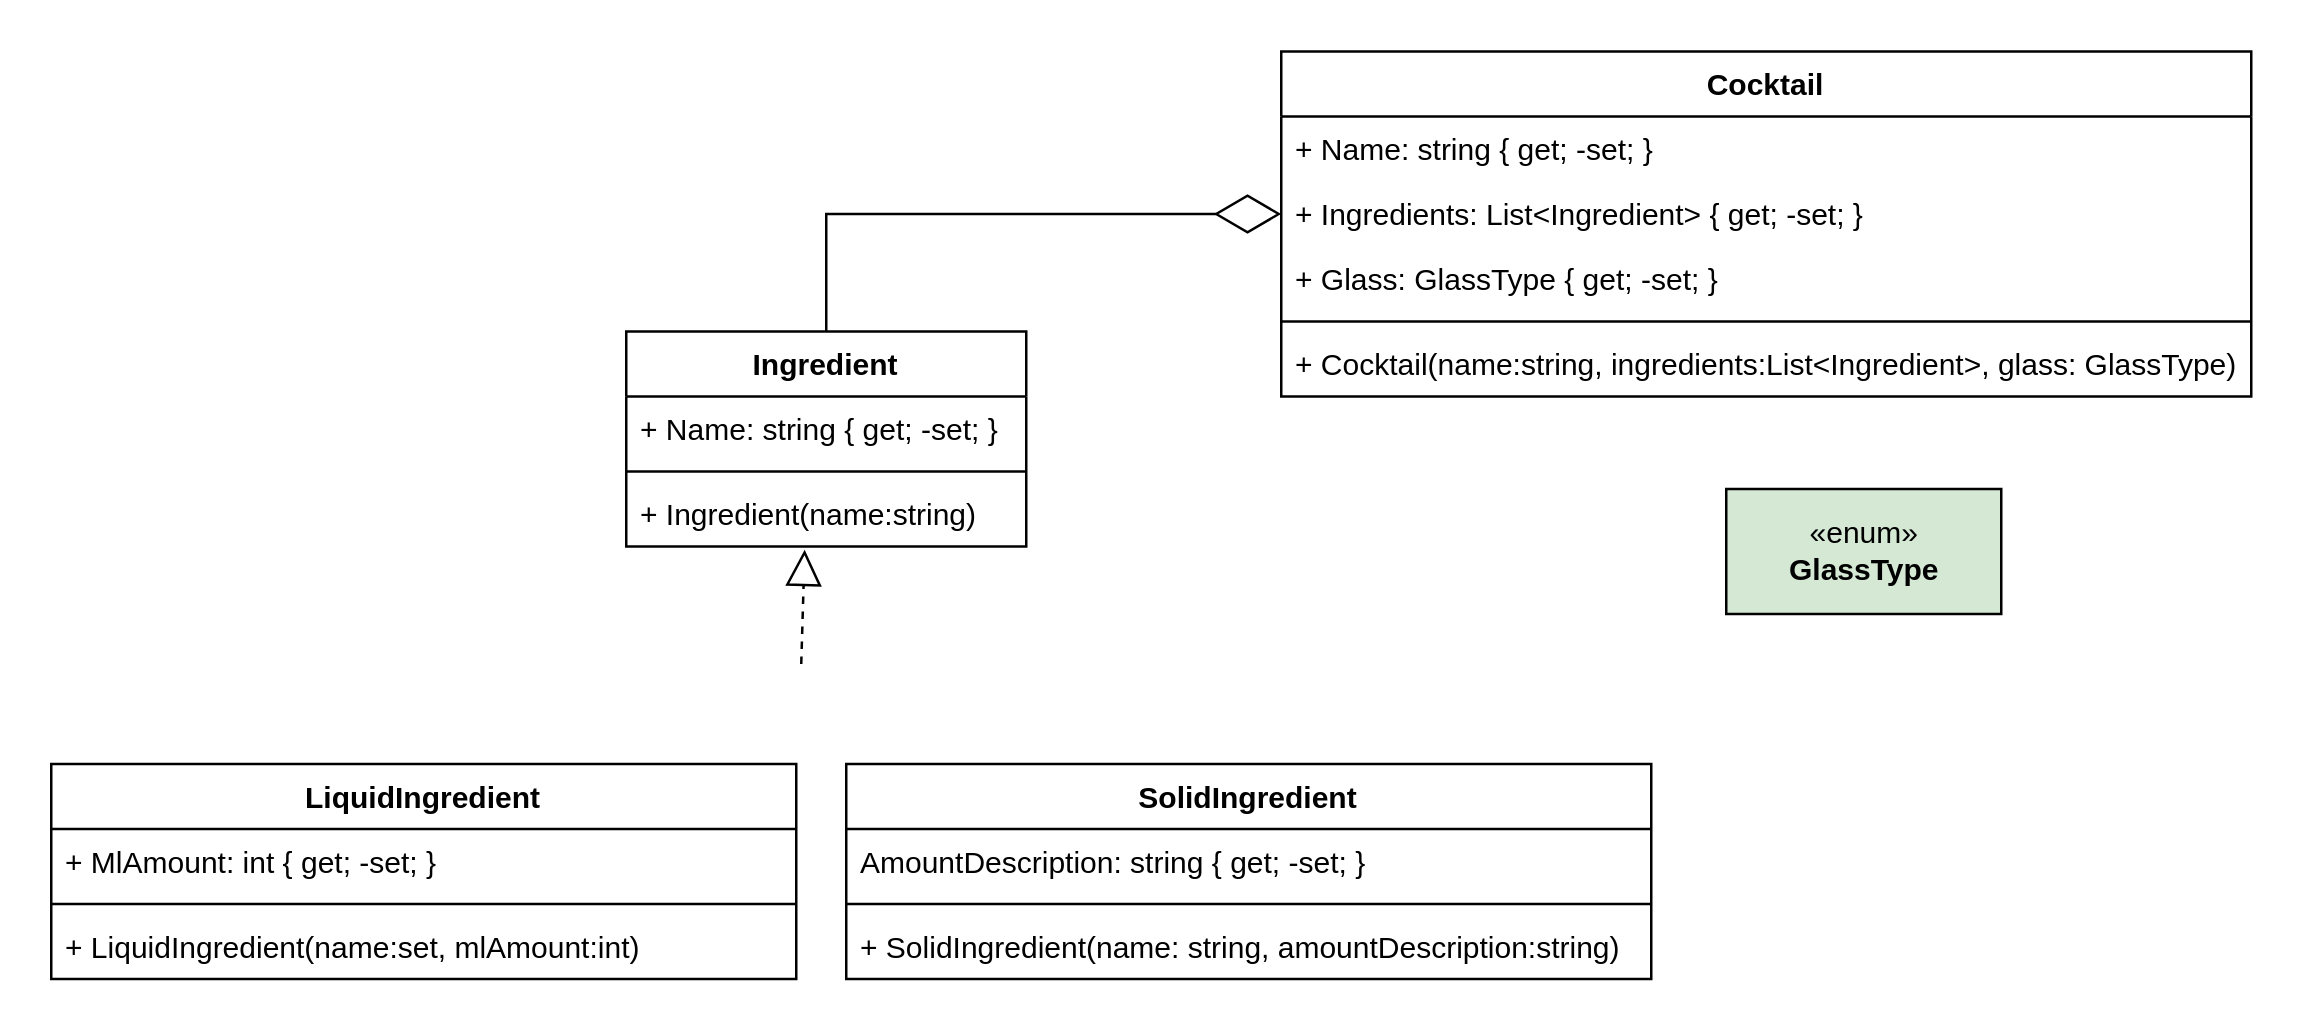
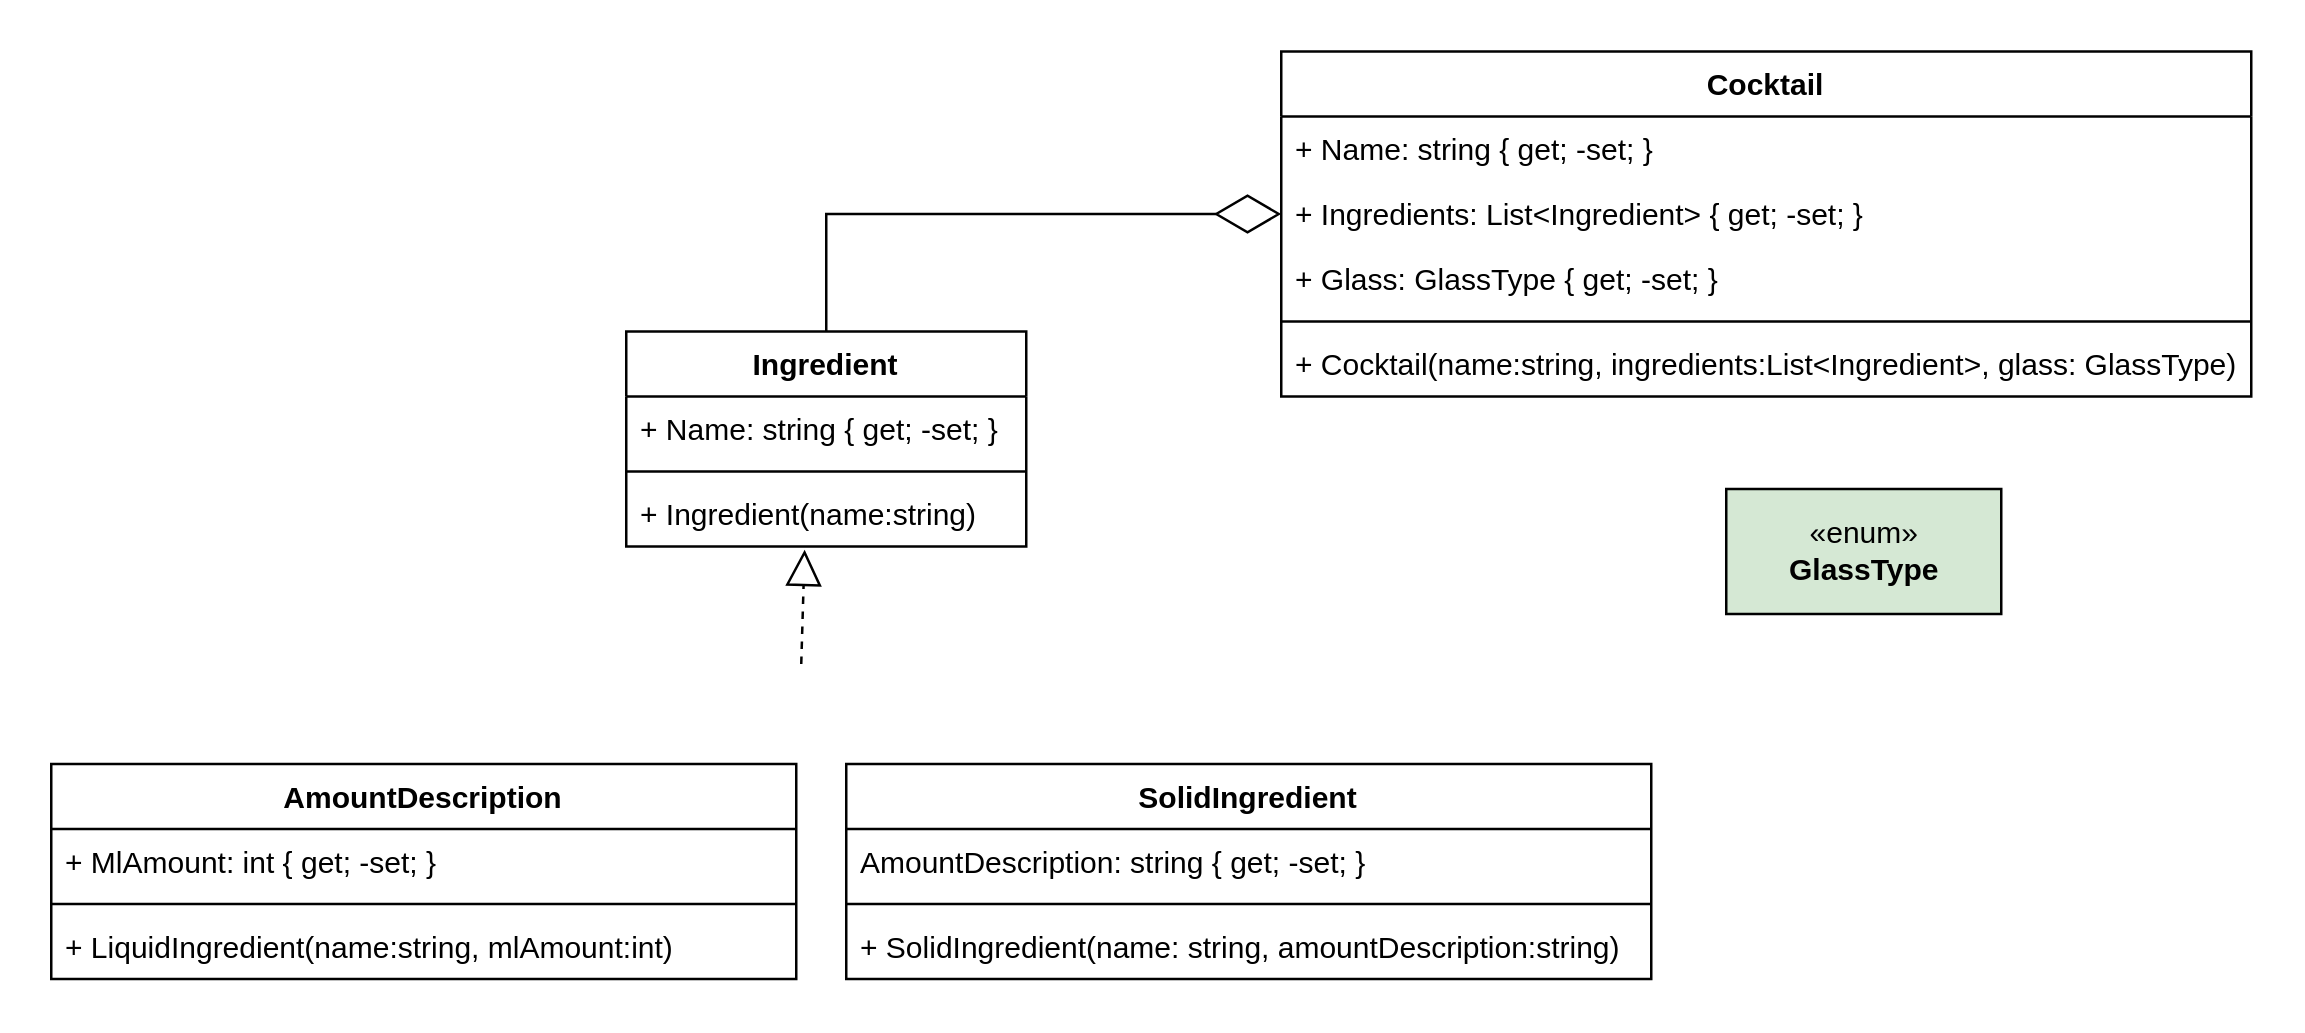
  <mxCell id="0" />
  <mxCell id="1" parent="0" />
  <mxCell id="2" value="Cocktail" style="swimlane;fontStyle=1;align=center;verticalAlign=top;childLayout=stackLayout;horizontal=1;startSize=26;horizontalStack=0;resizeParent=1;resizeParentMax=0;resizeLast=0;collapsible=1;marginBottom=0;" vertex="1" parent="1"><mxGeometry x="512" y="20" width="388" height="138" as="geometry" /></mxCell>
  <mxCell id="3" value="+ Name: string { get; -set; }" style="text;strokeColor=none;fillColor=none;align=left;verticalAlign=top;spacingLeft=4;spacingRight=4;overflow=hidden;rotatable=0;points=[[0,0.5],[1,0.5]];portConstraint=eastwest;" vertex="1" parent="2"><mxGeometry y="26" width="388" height="26" as="geometry" /></mxCell>
  <mxCell id="4" value="+ Ingredients: List&lt;Ingredient&gt; { get; -set; }" style="text;strokeColor=none;fillColor=none;align=left;verticalAlign=top;spacingLeft=4;spacingRight=4;overflow=hidden;rotatable=0;points=[[0,0.5],[1,0.5]];portConstraint=eastwest;" vertex="1" parent="2"><mxGeometry y="52" width="388" height="26" as="geometry" /></mxCell>
  <mxCell id="5" value="+ Glass: GlassType { get; -set; }" style="text;strokeColor=none;fillColor=none;align=left;verticalAlign=top;spacingLeft=4;spacingRight=4;overflow=hidden;rotatable=0;points=[[0,0.5],[1,0.5]];portConstraint=eastwest;" vertex="1" parent="2"><mxGeometry y="78" width="388" height="26" as="geometry" /></mxCell>
  <mxCell id="6" value="" style="line;strokeWidth=1;fillColor=none;align=left;verticalAlign=middle;spacingTop=-1;spacingLeft=3;spacingRight=3;rotatable=0;labelPosition=right;points=[];portConstraint=eastwest;" vertex="1" parent="2"><mxGeometry y="104" width="388" height="8" as="geometry" /></mxCell>
  <mxCell id="7" value="+ Cocktail(name:string, ingredients:List&lt;Ingredient&gt;, glass: GlassType)" style="text;strokeColor=none;fillColor=none;align=left;verticalAlign=top;spacingLeft=4;spacingRight=4;overflow=hidden;rotatable=0;points=[[0,0.5],[1,0.5]];portConstraint=eastwest;" vertex="1" parent="2"><mxGeometry y="112" width="388" height="26" as="geometry" /></mxCell>
  <mxCell id="8" value="Ingredient" style="swimlane;fontStyle=1;align=center;verticalAlign=top;childLayout=stackLayout;horizontal=1;startSize=26;horizontalStack=0;resizeParent=1;resizeParentMax=0;resizeLast=0;collapsible=1;marginBottom=0;" vertex="1" parent="1"><mxGeometry x="250" y="132" width="160" height="86" as="geometry" /></mxCell>
  <mxCell id="9" value="+ Name: string { get; -set; }" style="text;strokeColor=none;fillColor=none;align=left;verticalAlign=top;spacingLeft=4;spacingRight=4;overflow=hidden;rotatable=0;points=[[0,0.5],[1,0.5]];portConstraint=eastwest;" vertex="1" parent="8"><mxGeometry y="26" width="160" height="26" as="geometry" /></mxCell>
  <mxCell id="10" value="" style="line;strokeWidth=1;fillColor=none;align=left;verticalAlign=middle;spacingTop=-1;spacingLeft=3;spacingRight=3;rotatable=0;labelPosition=right;points=[];portConstraint=eastwest;" vertex="1" parent="8"><mxGeometry y="52" width="160" height="8" as="geometry" /></mxCell>
  <mxCell id="11" value="+ Ingredient(name:string)" style="text;strokeColor=none;fillColor=none;align=left;verticalAlign=top;spacingLeft=4;spacingRight=4;overflow=hidden;rotatable=0;points=[[0,0.5],[1,0.5]];portConstraint=eastwest;" vertex="1" parent="8"><mxGeometry y="60" width="160" height="26" as="geometry" /></mxCell>
- <mxCell id="12" value="LiquidIngredient" style="swimlane;fontStyle=1;align=center;verticalAlign=top;childLayout=stackLayout;horizontal=1;startSize=26;horizontalStack=0;resizeParent=1;resizeParentMax=0;resizeLast=0;collapsible=1;marginBottom=0;" vertex="1" parent="1"><mxGeometry x="20" y="305" width="298" height="86" as="geometry" /></mxCell>
+ <mxCell id="12" value="AmountDescription" style="swimlane;fontStyle=1;align=center;verticalAlign=top;childLayout=stackLayout;horizontal=1;startSize=26;horizontalStack=0;resizeParent=1;resizeParentMax=0;resizeLast=0;collapsible=1;marginBottom=0;" vertex="1" parent="1"><mxGeometry x="20" y="305" width="298" height="86" as="geometry" /></mxCell>
  <mxCell id="13" value="+ MlAmount: int { get; -set; }" style="text;strokeColor=none;fillColor=none;align=left;verticalAlign=top;spacingLeft=4;spacingRight=4;overflow=hidden;rotatable=0;points=[[0,0.5],[1,0.5]];portConstraint=eastwest;" vertex="1" parent="12"><mxGeometry y="26" width="298" height="26" as="geometry" /></mxCell>
  <mxCell id="14" value="" style="line;strokeWidth=1;fillColor=none;align=left;verticalAlign=middle;spacingTop=-1;spacingLeft=3;spacingRight=3;rotatable=0;labelPosition=right;points=[];portConstraint=eastwest;" vertex="1" parent="12"><mxGeometry y="52" width="298" height="8" as="geometry" /></mxCell>
- <mxCell id="15" value="+ LiquidIngredient(name:set, mlAmount:int)" style="text;strokeColor=none;fillColor=none;align=left;verticalAlign=top;spacingLeft=4;spacingRight=4;overflow=hidden;rotatable=0;points=[[0,0.5],[1,0.5]];portConstraint=eastwest;" vertex="1" parent="12"><mxGeometry y="60" width="298" height="26" as="geometry" /></mxCell>
+ <mxCell id="15" value="+ LiquidIngredient(name:string, mlAmount:int)" style="text;strokeColor=none;fillColor=none;align=left;verticalAlign=top;spacingLeft=4;spacingRight=4;overflow=hidden;rotatable=0;points=[[0,0.5],[1,0.5]];portConstraint=eastwest;" vertex="1" parent="12"><mxGeometry y="60" width="298" height="26" as="geometry" /></mxCell>
  <mxCell id="16" value="SolidIngredient" style="swimlane;fontStyle=1;align=center;verticalAlign=top;childLayout=stackLayout;horizontal=1;startSize=26;horizontalStack=0;resizeParent=1;resizeParentMax=0;resizeLast=0;collapsible=1;marginBottom=0;" vertex="1" parent="1"><mxGeometry x="338" y="305" width="322" height="86" as="geometry" /></mxCell>
  <mxCell id="17" value="AmountDescription: string { get; -set; }" style="text;strokeColor=none;fillColor=none;align=left;verticalAlign=top;spacingLeft=4;spacingRight=4;overflow=hidden;rotatable=0;points=[[0,0.5],[1,0.5]];portConstraint=eastwest;" vertex="1" parent="16"><mxGeometry y="26" width="322" height="26" as="geometry" /></mxCell>
  <mxCell id="18" value="" style="line;strokeWidth=1;fillColor=none;align=left;verticalAlign=middle;spacingTop=-1;spacingLeft=3;spacingRight=3;rotatable=0;labelPosition=right;points=[];portConstraint=eastwest;" vertex="1" parent="16"><mxGeometry y="52" width="322" height="8" as="geometry" /></mxCell>
  <mxCell id="19" value="+ SolidIngredient(name: string, amountDescription:string)" style="text;strokeColor=none;fillColor=none;align=left;verticalAlign=top;spacingLeft=4;spacingRight=4;overflow=hidden;rotatable=0;points=[[0,0.5],[1,0.5]];portConstraint=eastwest;" vertex="1" parent="16"><mxGeometry y="60" width="322" height="26" as="geometry" /></mxCell>
  <mxCell id="20" value="" style="endArrow=block;dashed=1;endFill=0;endSize=12;html=1;entryX=0.446;entryY=1.049;entryDx=0;entryDy=0;entryPerimeter=0;" edge="1" parent="1" target="11"><mxGeometry width="160" relative="1" as="geometry"><mxPoint x="320" y="265" as="sourcePoint" /><mxPoint x="438" y="235" as="targetPoint" /></mxGeometry></mxCell>
  <mxCell id="21" value="" style="endArrow=diamondThin;endFill=0;endSize=24;html=1;entryX=0;entryY=0.5;entryDx=0;entryDy=0;exitX=0.5;exitY=0;exitDx=0;exitDy=0;rounded=0;" edge="1" parent="1" source="8" target="4"><mxGeometry width="160" relative="1" as="geometry"><mxPoint x="348" y="85" as="sourcePoint" /><mxPoint x="508" y="85" as="targetPoint" /><Array as="points"><mxPoint x="330" y="85" /></Array></mxGeometry></mxCell>
  <mxCell id="22" value="«enum»&lt;br&gt;&lt;b&gt;GlassType&lt;/b&gt;" style="html=1;fillColor=#d5e8d4;" vertex="1" parent="1"><mxGeometry x="690" y="195" width="110" height="50" as="geometry" /></mxCell>
